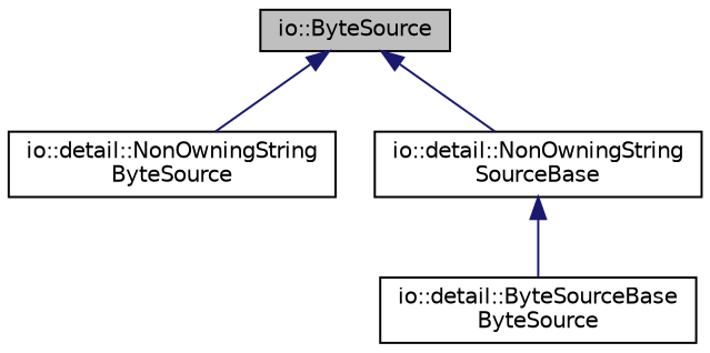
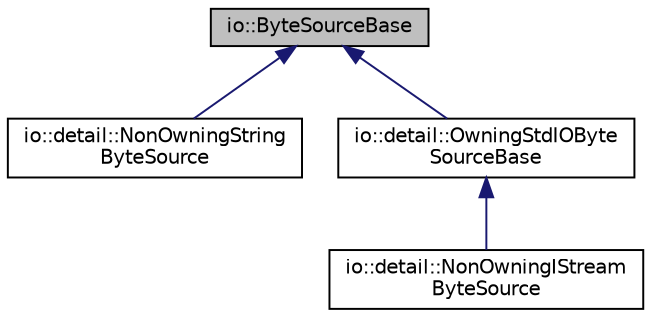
  digraph {
    rankdir=TB
    node [color=black fillcolor=white fontname=Helvetica fontsize=10 shape=record style=filled]
    edge [color=midnightblue dir=back fontname=Helvetica fontsize=10 labelfontname=Helvetica labelfontsize=10 style=solid]
-   n1 [fillcolor=grey75 fontcolor=black height=0.2 label="io::ByteSource" width=0.4]
+   n1 [fillcolor=grey75 fontcolor=black height=0.2 label="io::ByteSourceBase" width=0.4]
    n2 [height=0.2 label="io::detail::NonOwningString\lByteSource" width=0.4]
-   n3 [height=0.2 label="io::detail::NonOwningString\lSourceBase" width=0.4]
-   n4 [height=0.2 label="io::detail::ByteSourceBase\lByteSource" width=0.4]
+   n3 [height=0.2 label="io::detail::OwningStdIOByte\lSourceBase" width=0.4]
+   n4 [height=0.2 label="io::detail::NonOwningIStream\lByteSource" width=0.4]
    n1 -> n2
    n1 -> n3
    n3 -> n4
  }
